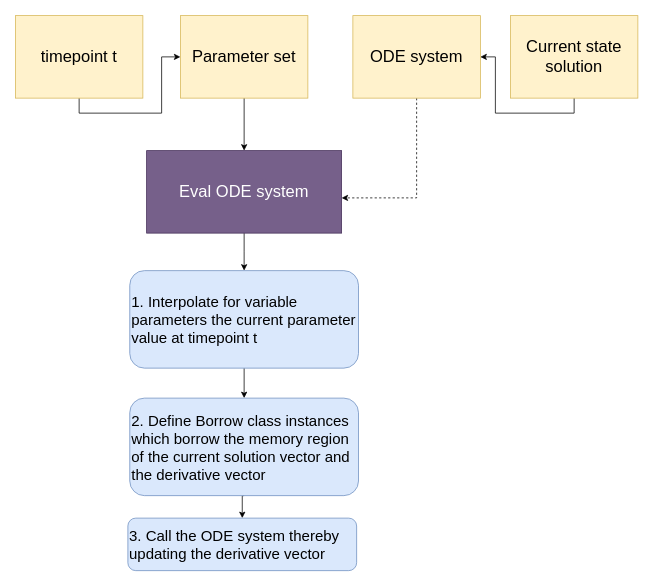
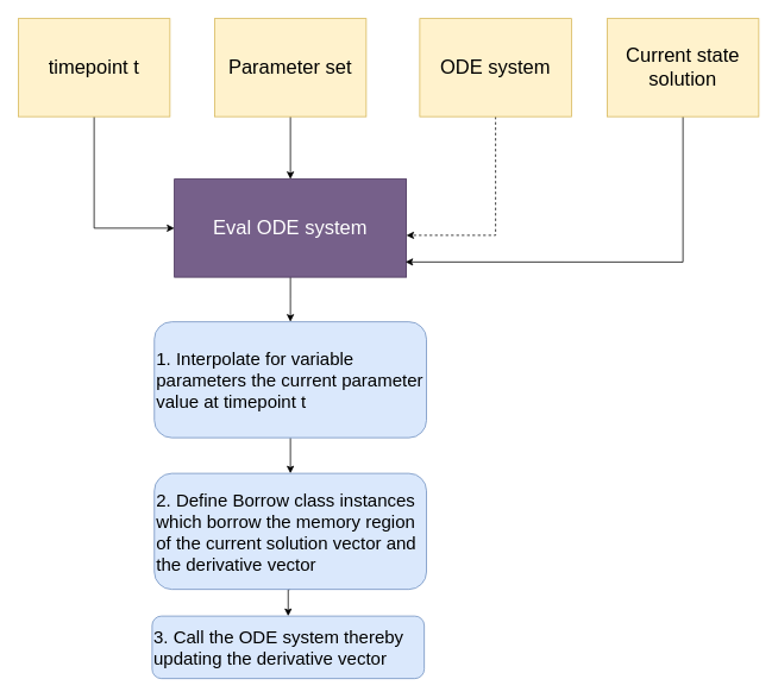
  <mxCell id="0" />
  <mxCell id="1" parent="0" />
  <mxCell id="2" style="edgeStyle=orthogonalEdgeStyle;rounded=0;orthogonalLoop=1;jettySize=auto;html=1;exitX=0.5;exitY=1;exitDx=0;exitDy=0;" parent="1" source="3" edge="1"><mxGeometry relative="1" as="geometry"><mxPoint x="325" y="360" as="targetPoint" /></mxGeometry></mxCell>
  <mxCell id="3" value="&lt;span style=&quot;font-size: 22px&quot;&gt;Eval ODE system&lt;/span&gt;" style="whiteSpace=wrap;html=1;fillColor=#76608a;fontColor=#ffffff;strokeColor=#432D57;" parent="1" vertex="1"><mxGeometry x="195" y="200" width="260" height="110" as="geometry" /></mxCell>
  <mxCell id="4" style="edgeStyle=orthogonalEdgeStyle;rounded=0;orthogonalLoop=1;jettySize=auto;html=1;exitX=0.5;exitY=1;exitDx=0;exitDy=0;" parent="1" source="5" target="3" edge="1"><mxGeometry relative="1" as="geometry" /></mxCell>
  <mxCell id="5" value="&lt;font style=&quot;font-size: 22px&quot;&gt;Parameter set&lt;/font&gt;" style="whiteSpace=wrap;html=1;fillColor=#fff2cc;strokeColor=#d6b656;" parent="1" vertex="1"><mxGeometry x="240" y="20" width="170" height="110" as="geometry" /></mxCell>
  <mxCell id="6" style="edgeStyle=orthogonalEdgeStyle;rounded=0;orthogonalLoop=1;jettySize=auto;html=1;exitX=0.5;exitY=1;exitDx=0;exitDy=0;entryX=1;entryY=0.573;entryDx=0;entryDy=0;entryPerimeter=0;dashed=1;" parent="1" source="7" target="3" edge="1"><mxGeometry relative="1" as="geometry" /></mxCell>
  <mxCell id="7" value="&lt;font style=&quot;font-size: 22px&quot;&gt;ODE system&lt;/font&gt;" style="whiteSpace=wrap;html=1;fillColor=#fff2cc;strokeColor=#d6b656;" parent="1" vertex="1"><mxGeometry x="470" y="20" width="170" height="110" as="geometry" /></mxCell>
- <mxCell id="8" style="edgeStyle=orthogonalEdgeStyle;rounded=0;orthogonalLoop=1;jettySize=auto;html=1;exitX=0.5;exitY=1;exitDx=0;exitDy=0;" edge="1" parent="1" source="9" target="5"><mxGeometry relative="1" as="geometry" /></mxCell>
+ <mxCell id="8" style="edgeStyle=orthogonalEdgeStyle;rounded=0;orthogonalLoop=1;jettySize=auto;html=1;exitX=0.5;exitY=1;exitDx=0;exitDy=0;entryX=0;entryY=0.5;entryDx=0;entryDy=0;" edge="1" parent="1" source="9" target="3"><mxGeometry relative="1" as="geometry" /></mxCell>
  <mxCell id="9" value="&lt;font style=&quot;font-size: 22px&quot;&gt;timepoint t&lt;/font&gt;" style="whiteSpace=wrap;html=1;fillColor=#fff2cc;strokeColor=#d6b656;" vertex="1" parent="1"><mxGeometry x="20" y="20" width="170" height="110" as="geometry" /></mxCell>
  <mxCell id="10" style="edgeStyle=orthogonalEdgeStyle;rounded=0;orthogonalLoop=1;jettySize=auto;html=1;exitX=0.5;exitY=1;exitDx=0;exitDy=0;" edge="1" parent="1" source="11" target="15"><mxGeometry relative="1" as="geometry" /></mxCell>
  <mxCell id="11" value="&lt;div&gt;&lt;font style=&quot;font-size: 20px&quot;&gt;1. Interpolate for variable parameters the current parameter value at timepoint t&lt;/font&gt;&lt;/div&gt;" style="rounded=1;whiteSpace=wrap;html=1;fillColor=#dae8fc;strokeColor=#6c8ebf;align=left;" vertex="1" parent="1"><mxGeometry x="172.5" y="360" width="305" height="130" as="geometry" /></mxCell>
- <mxCell id="12" style="edgeStyle=orthogonalEdgeStyle;rounded=0;orthogonalLoop=1;jettySize=auto;html=1;exitX=0.5;exitY=1;exitDx=0;exitDy=0;" edge="1" parent="1" source="13" target="7"><mxGeometry relative="1" as="geometry" /></mxCell>
+ <mxCell id="12" style="edgeStyle=orthogonalEdgeStyle;rounded=0;orthogonalLoop=1;jettySize=auto;html=1;exitX=0.5;exitY=1;exitDx=0;exitDy=0;entryX=0.996;entryY=0.845;entryDx=0;entryDy=0;entryPerimeter=0;" edge="1" parent="1" source="13" target="3"><mxGeometry relative="1" as="geometry" /></mxCell>
  <mxCell id="13" value="&lt;font style=&quot;font-size: 22px&quot;&gt;Current state solution&lt;/font&gt;" style="whiteSpace=wrap;html=1;fillColor=#fff2cc;strokeColor=#d6b656;" vertex="1" parent="1"><mxGeometry x="680" y="20" width="170" height="110" as="geometry" /></mxCell>
  <mxCell id="14" style="edgeStyle=orthogonalEdgeStyle;rounded=0;orthogonalLoop=1;jettySize=auto;html=1;exitX=0.5;exitY=1;exitDx=0;exitDy=0;entryX=0.5;entryY=0;entryDx=0;entryDy=0;" edge="1" parent="1" source="15" target="16"><mxGeometry relative="1" as="geometry" /></mxCell>
  <mxCell id="15" value="&lt;font style=&quot;font-size: 20px&quot;&gt;2. Define Borrow class instances which borrow the memory region of the current solution vector and the derivative vector&lt;/font&gt;" style="rounded=1;whiteSpace=wrap;html=1;fillColor=#dae8fc;strokeColor=#6c8ebf;align=left;" vertex="1" parent="1"><mxGeometry x="172.5" y="530" width="305" height="130" as="geometry" /></mxCell>
  <mxCell id="16" value="&lt;font style=&quot;font-size: 20px&quot;&gt;3. Call the ODE system thereby updating the derivative vector&lt;/font&gt;" style="rounded=1;whiteSpace=wrap;html=1;fillColor=#dae8fc;strokeColor=#6c8ebf;align=left;" vertex="1" parent="1"><mxGeometry x="170" y="690" width="305" height="70" as="geometry" /></mxCell>
